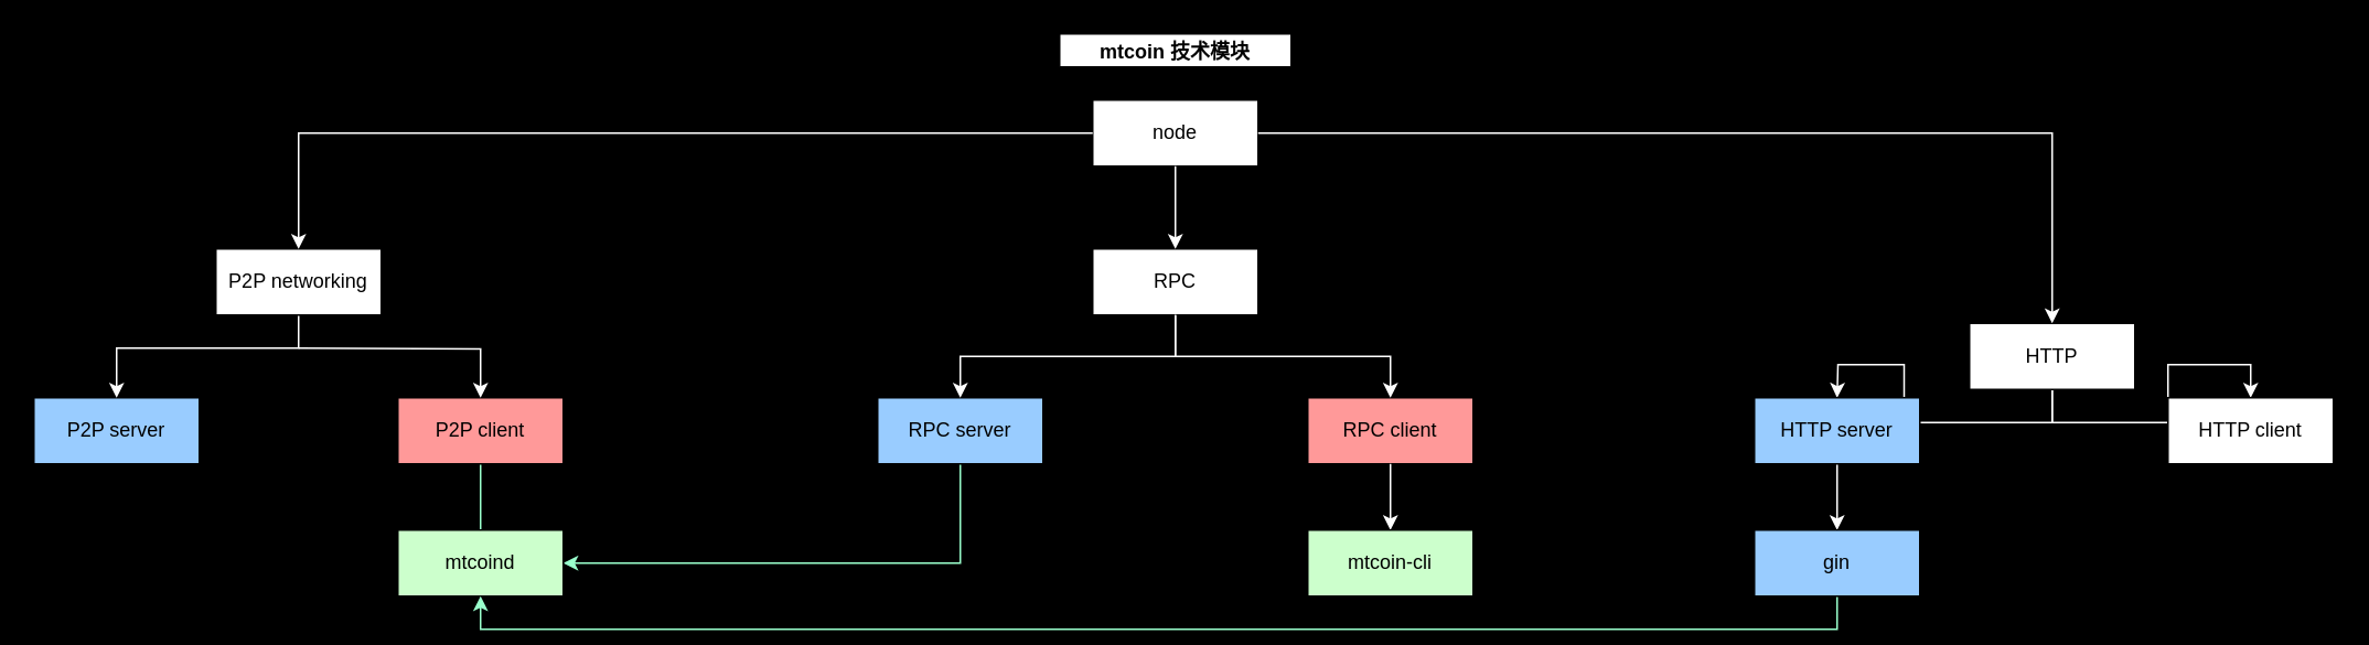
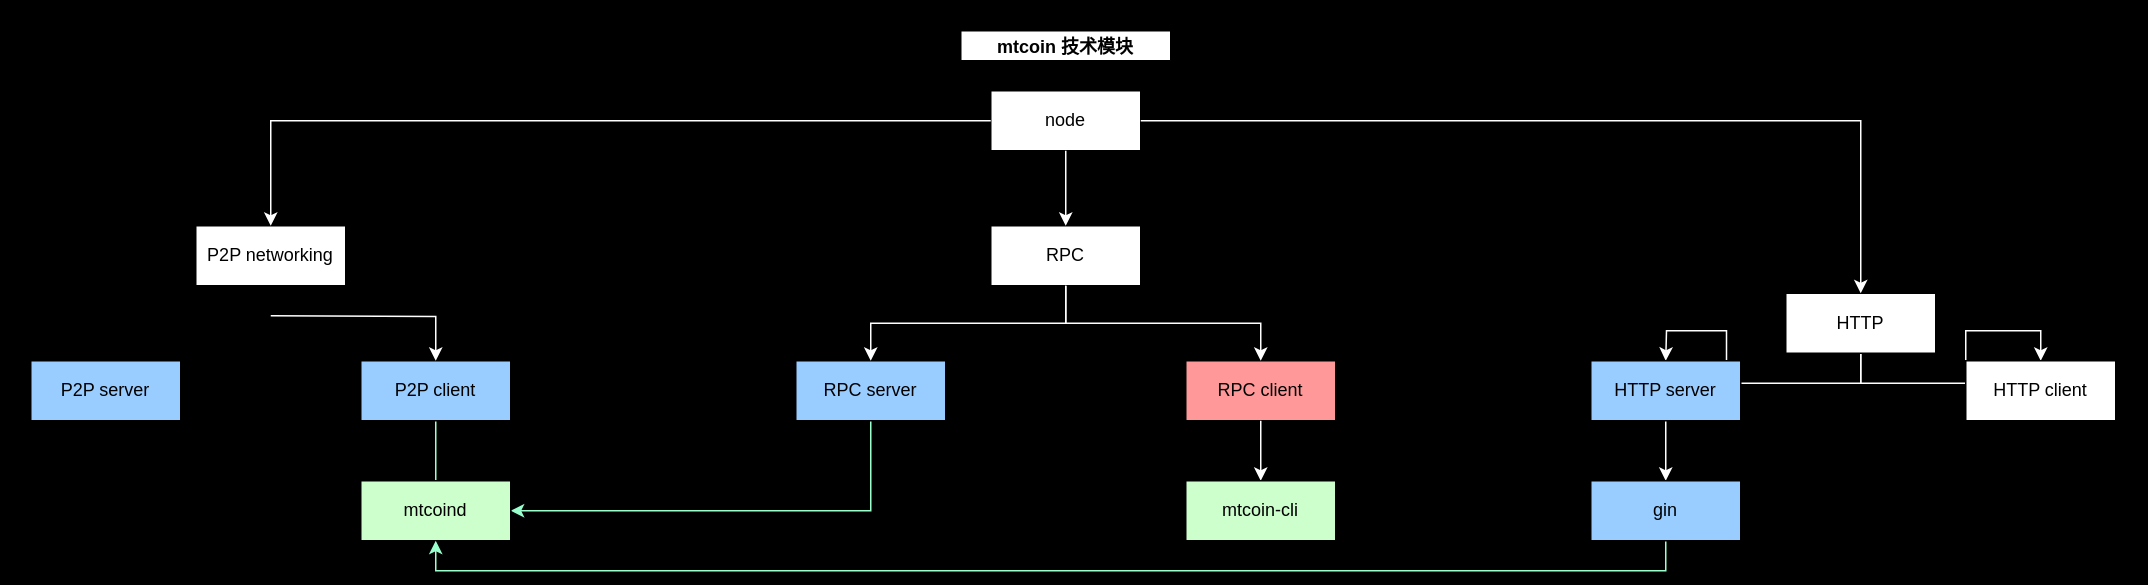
  <mxCell id="0" />
  <mxCell id="1" parent="0" />
  <mxCell id="2" value="mtcoin 技术模块" style="swimlane;startSize=20;horizontal=1;childLayout=treeLayout;horizontalTree=0;resizable=0;containerType=tree;" parent="1" vertex="1"><mxGeometry x="640" y="20" width="140" height="190" as="geometry" /></mxCell>
  <mxCell id="3" value="node" style="whiteSpace=wrap;html=1;" parent="2" vertex="1"><mxGeometry x="20" y="40" width="100" height="40" as="geometry" /></mxCell>
  <mxCell id="4" value="RPC" style="whiteSpace=wrap;html=1;" parent="2" vertex="1"><mxGeometry x="20" y="130" width="100" height="40" as="geometry" /></mxCell>
  <mxCell id="5" value="" style="edgeStyle=elbowEdgeStyle;elbow=vertical;html=1;rounded=0;strokeColor=#FFFFFF;" parent="2" source="3" target="4" edge="1"><mxGeometry relative="1" as="geometry" /></mxCell>
  <mxCell id="6" value="P2P server" style="whiteSpace=wrap;html=1;fillColor=#99CCFF;" parent="1" vertex="1"><mxGeometry x="20" y="240" width="100" height="40" as="geometry" /></mxCell>
- <mxCell id="7" style="edgeStyle=orthogonalEdgeStyle;rounded=0;orthogonalLoop=1;jettySize=auto;html=1;exitX=0.5;exitY=1;exitDx=0;exitDy=0;strokeColor=#FFFFFF;" parent="1" source="11" target="6" edge="1"><mxGeometry relative="1" as="geometry"><Array as="points"><mxPoint x="180" y="210" /><mxPoint x="70" y="210" /></Array></mxGeometry></mxCell>
  <mxCell id="8" style="edgeStyle=orthogonalEdgeStyle;rounded=0;orthogonalLoop=1;jettySize=auto;html=1;exitX=0.5;exitY=1;exitDx=0;exitDy=0;strokeColor=#99FFCC;" parent="1" source="9" edge="1"><mxGeometry relative="1" as="geometry"><mxPoint x="290" y="350" as="targetPoint" /></mxGeometry></mxCell>
- <mxCell id="9" value="P2P client" style="whiteSpace=wrap;html=1;fillColor=#ff9999;" parent="1" vertex="1"><mxGeometry x="240" y="240" width="100" height="40" as="geometry" /></mxCell>
+ <mxCell id="9" value="P2P client" style="whiteSpace=wrap;html=1;fillColor=#99CCFF;" parent="1" vertex="1"><mxGeometry x="240" y="240" width="100" height="40" as="geometry" /></mxCell>
  <mxCell id="10" style="edgeStyle=orthogonalEdgeStyle;rounded=0;orthogonalLoop=1;jettySize=auto;html=1;entryX=0.5;entryY=0;entryDx=0;entryDy=0;strokeColor=#FFFFFF;" parent="1" target="9" edge="1"><mxGeometry relative="1" as="geometry"><mxPoint x="180" y="210" as="sourcePoint" /></mxGeometry></mxCell>
  <mxCell id="11" value="P2P networking" style="whiteSpace=wrap;html=1;" parent="1" vertex="1"><mxGeometry x="130" y="150" width="100" height="40" as="geometry" /></mxCell>
  <mxCell id="12" value="" style="edgeStyle=elbowEdgeStyle;elbow=vertical;html=1;rounded=0;strokeColor=#FFFFFF;exitX=0;exitY=0.5;exitDx=0;exitDy=0;" parent="1" source="3" target="11" edge="1"><mxGeometry relative="1" as="geometry"><Array as="points"><mxPoint x="440" y="80" /></Array></mxGeometry></mxCell>
  <mxCell id="13" style="edgeStyle=orthogonalEdgeStyle;rounded=0;orthogonalLoop=1;jettySize=auto;html=1;exitX=0.5;exitY=1;exitDx=0;exitDy=0;strokeColor=#99FFCC;entryX=1;entryY=0.5;entryDx=0;entryDy=0;" parent="1" source="23" target="14" edge="1"><mxGeometry relative="1" as="geometry"><mxPoint x="540" y="350" as="targetPoint" /><Array as="points"><mxPoint x="580" y="340" /></Array></mxGeometry></mxCell>
  <mxCell id="14" value="mtcoind" style="whiteSpace=wrap;html=1;fillColor=#CCFFCC;" parent="1" vertex="1"><mxGeometry x="240" y="320" width="100" height="40" as="geometry" /></mxCell>
  <mxCell id="15" style="edgeStyle=orthogonalEdgeStyle;rounded=0;orthogonalLoop=1;jettySize=auto;html=1;exitX=0.5;exitY=1;exitDx=0;exitDy=0;entryX=0.5;entryY=0;entryDx=0;entryDy=0;strokeColor=#FFFFFF;" edge="1" parent="1" source="17"><mxGeometry relative="1" as="geometry"><mxPoint x="1110" y="240" as="targetPoint" /></mxGeometry></mxCell>
  <mxCell id="16" style="edgeStyle=orthogonalEdgeStyle;rounded=0;orthogonalLoop=1;jettySize=auto;html=1;exitX=0.5;exitY=1;exitDx=0;exitDy=0;entryX=0.5;entryY=0;entryDx=0;entryDy=0;strokeColor=#FFFFFF;" edge="1" parent="1" source="17" target="27"><mxGeometry relative="1" as="geometry" /></mxCell>
  <mxCell id="17" value="HTTP" style="whiteSpace=wrap;html=1;" vertex="1" parent="1"><mxGeometry x="1190" y="195" width="100" height="40" as="geometry" /></mxCell>
  <mxCell id="18" style="edgeStyle=orthogonalEdgeStyle;rounded=0;orthogonalLoop=1;jettySize=auto;html=1;exitX=1;exitY=0.5;exitDx=0;exitDy=0;strokeColor=#FFFFFF;" edge="1" parent="1" source="3" target="17"><mxGeometry relative="1" as="geometry" /></mxCell>
  <mxCell id="19" value="RPC client" style="whiteSpace=wrap;html=1;fillColor=#FF9999;" parent="1" vertex="1"><mxGeometry x="790" y="240" width="100" height="40" as="geometry" /></mxCell>
  <mxCell id="20" style="edgeStyle=orthogonalEdgeStyle;rounded=0;orthogonalLoop=1;jettySize=auto;html=1;exitX=0.5;exitY=1;exitDx=0;exitDy=0;entryX=0.5;entryY=0;entryDx=0;entryDy=0;strokeColor=#FFFFFF;" parent="1" source="4" target="19" edge="1"><mxGeometry relative="1" as="geometry" /></mxCell>
  <mxCell id="21" style="edgeStyle=orthogonalEdgeStyle;rounded=0;orthogonalLoop=1;jettySize=auto;html=1;exitX=0.5;exitY=1;exitDx=0;exitDy=0;entryX=0.5;entryY=0;entryDx=0;entryDy=0;strokeColor=#FFFFFF;" parent="1" source="19" target="22" edge="1"><mxGeometry relative="1" as="geometry" /></mxCell>
  <mxCell id="22" value="mtcoin-cli" style="whiteSpace=wrap;html=1;fillColor=#CCFFCC;" parent="1" vertex="1"><mxGeometry x="790" y="320" width="100" height="40" as="geometry" /></mxCell>
  <mxCell id="23" value="RPC server" style="whiteSpace=wrap;html=1;fillColor=#99CCFF;" parent="1" vertex="1"><mxGeometry x="530" y="240" width="100" height="40" as="geometry" /></mxCell>
  <mxCell id="24" style="edgeStyle=orthogonalEdgeStyle;rounded=0;orthogonalLoop=1;jettySize=auto;html=1;exitX=0.5;exitY=1;exitDx=0;exitDy=0;entryX=0.5;entryY=0;entryDx=0;entryDy=0;strokeColor=#FFFFFF;" parent="1" source="4" target="23" edge="1"><mxGeometry relative="1" as="geometry" /></mxCell>
  <mxCell id="25" value="" style="edgeStyle=orthogonalEdgeStyle;rounded=0;orthogonalLoop=1;jettySize=auto;html=1;strokeColor=#FFFFFF;" edge="1" parent="1" source="26" target="29"><mxGeometry relative="1" as="geometry" /></mxCell>
  <mxCell id="26" value="HTTP server" style="whiteSpace=wrap;html=1;fillColor=#99CCFF;" vertex="1" parent="1"><mxGeometry x="1060" y="240" width="100" height="40" as="geometry" /></mxCell>
  <mxCell id="27" value="HTTP client" style="whiteSpace=wrap;html=1;fillColor=#FFFFFF;" vertex="1" parent="1"><mxGeometry x="1310" y="240" width="100" height="40" as="geometry" /></mxCell>
  <mxCell id="28" style="edgeStyle=orthogonalEdgeStyle;rounded=0;orthogonalLoop=1;jettySize=auto;html=1;exitX=0.5;exitY=1;exitDx=0;exitDy=0;entryX=0.5;entryY=1;entryDx=0;entryDy=0;strokeColor=#99FFCC;" edge="1" parent="1" source="29" target="14"><mxGeometry relative="1" as="geometry" /></mxCell>
  <mxCell id="29" value="gin" style="whiteSpace=wrap;html=1;fillColor=#99CCFF;" vertex="1" parent="1"><mxGeometry x="1060" y="320" width="100" height="40" as="geometry" /></mxCell>
